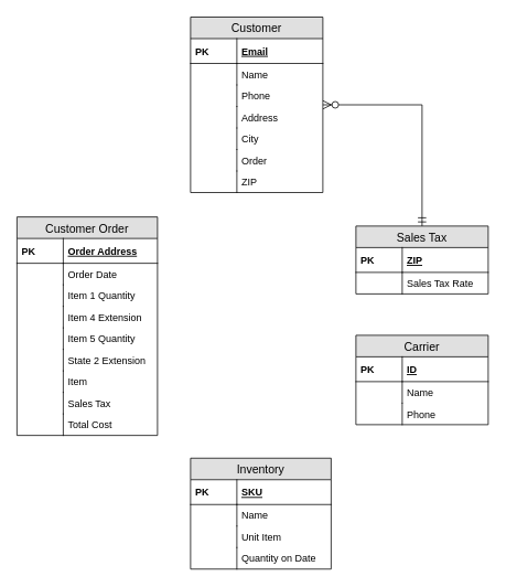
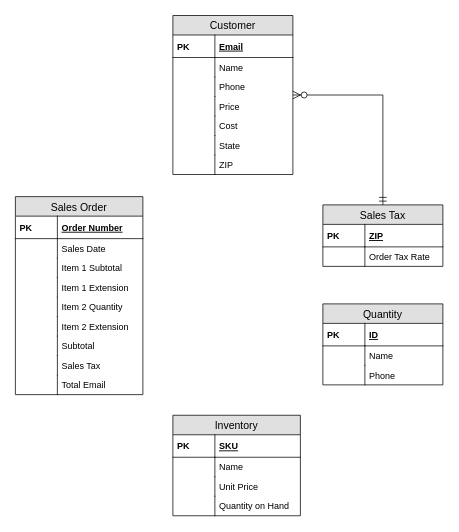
  <mxCell id="0" />
  <mxCell id="1" parent="0" />
  <mxCell id="2" value="Customer" style="swimlane;fontStyle=0;childLayout=stackLayout;horizontal=1;startSize=26;fillColor=#e0e0e0;horizontalStack=0;resizeParent=1;resizeParentMax=0;resizeLast=0;collapsible=1;marginBottom=0;swimlaneFillColor=#ffffff;align=center;fontSize=14;" parent="1" vertex="1"><mxGeometry x="230" y="20" width="160" height="212" as="geometry" /></mxCell>
  <mxCell id="3" value="Email" style="shape=partialRectangle;top=0;left=0;right=0;bottom=1;align=left;verticalAlign=middle;fillColor=none;spacingLeft=60;spacingRight=4;overflow=hidden;rotatable=0;points=[[0,0.5],[1,0.5]];portConstraint=eastwest;dropTarget=0;fontStyle=5;fontSize=12;" parent="2" vertex="1"><mxGeometry y="26" width="160" height="30" as="geometry" /></mxCell>
  <mxCell id="4" value="PK" style="shape=partialRectangle;fontStyle=1;top=0;left=0;bottom=0;fillColor=none;align=left;verticalAlign=middle;spacingLeft=4;spacingRight=4;overflow=hidden;rotatable=0;points=[];portConstraint=eastwest;part=1;fontSize=12;" parent="3" vertex="1" connectable="0"><mxGeometry width="56" height="30" as="geometry" /></mxCell>
  <mxCell id="5" value="Name" style="shape=partialRectangle;top=0;left=0;right=0;bottom=0;align=left;verticalAlign=top;fillColor=none;spacingLeft=60;spacingRight=4;overflow=hidden;rotatable=0;points=[[0,0.5],[1,0.5]];portConstraint=eastwest;dropTarget=0;fontSize=12;" parent="2" vertex="1"><mxGeometry y="56" width="160" height="26" as="geometry" /></mxCell>
  <mxCell id="6" value="" style="shape=partialRectangle;top=0;left=0;bottom=0;fillColor=none;align=left;verticalAlign=top;spacingLeft=4;spacingRight=4;overflow=hidden;rotatable=0;points=[];portConstraint=eastwest;part=1;fontSize=12;" parent="5" vertex="1" connectable="0"><mxGeometry width="56" height="26" as="geometry" /></mxCell>
  <mxCell id="7" value="Phone" style="shape=partialRectangle;top=0;left=0;right=0;bottom=0;align=left;verticalAlign=top;fillColor=none;spacingLeft=60;spacingRight=4;overflow=hidden;rotatable=0;points=[[0,0.5],[1,0.5]];portConstraint=eastwest;dropTarget=0;fontSize=12;" parent="2" vertex="1"><mxGeometry y="82" width="160" height="26" as="geometry" /></mxCell>
  <mxCell id="8" value="" style="shape=partialRectangle;top=0;left=0;bottom=0;fillColor=none;align=left;verticalAlign=top;spacingLeft=4;spacingRight=4;overflow=hidden;rotatable=0;points=[];portConstraint=eastwest;part=1;fontSize=12;" parent="7" vertex="1" connectable="0"><mxGeometry width="56" height="26" as="geometry" /></mxCell>
- <mxCell id="9" value="Address" style="shape=partialRectangle;top=0;left=0;right=0;bottom=0;align=left;verticalAlign=top;fillColor=none;spacingLeft=60;spacingRight=4;overflow=hidden;rotatable=0;points=[[0,0.5],[1,0.5]];portConstraint=eastwest;dropTarget=0;fontSize=12;" parent="2" vertex="1"><mxGeometry y="108" width="160" height="26" as="geometry" /></mxCell>
+ <mxCell id="9" value="Price" style="shape=partialRectangle;top=0;left=0;right=0;bottom=0;align=left;verticalAlign=top;fillColor=none;spacingLeft=60;spacingRight=4;overflow=hidden;rotatable=0;points=[[0,0.5],[1,0.5]];portConstraint=eastwest;dropTarget=0;fontSize=12;" parent="2" vertex="1"><mxGeometry y="108" width="160" height="26" as="geometry" /></mxCell>
  <mxCell id="10" value="" style="shape=partialRectangle;top=0;left=0;bottom=0;fillColor=none;align=left;verticalAlign=top;spacingLeft=4;spacingRight=4;overflow=hidden;rotatable=0;points=[];portConstraint=eastwest;part=1;fontSize=12;" parent="9" vertex="1" connectable="0"><mxGeometry width="56" height="26" as="geometry" /></mxCell>
- <mxCell id="11" value="City" style="shape=partialRectangle;top=0;left=0;right=0;bottom=0;align=left;verticalAlign=top;fillColor=none;spacingLeft=60;spacingRight=4;overflow=hidden;rotatable=0;points=[[0,0.5],[1,0.5]];portConstraint=eastwest;dropTarget=0;fontSize=12;" parent="2" vertex="1"><mxGeometry y="134" width="160" height="26" as="geometry" /></mxCell>
+ <mxCell id="11" value="Cost" style="shape=partialRectangle;top=0;left=0;right=0;bottom=0;align=left;verticalAlign=top;fillColor=none;spacingLeft=60;spacingRight=4;overflow=hidden;rotatable=0;points=[[0,0.5],[1,0.5]];portConstraint=eastwest;dropTarget=0;fontSize=12;" parent="2" vertex="1"><mxGeometry y="134" width="160" height="26" as="geometry" /></mxCell>
  <mxCell id="12" value="" style="shape=partialRectangle;top=0;left=0;bottom=0;fillColor=none;align=left;verticalAlign=top;spacingLeft=4;spacingRight=4;overflow=hidden;rotatable=0;points=[];portConstraint=eastwest;part=1;fontSize=12;" parent="11" vertex="1" connectable="0"><mxGeometry width="56" height="26" as="geometry" /></mxCell>
- <mxCell id="13" value="Order" style="shape=partialRectangle;top=0;left=0;right=0;bottom=0;align=left;verticalAlign=top;fillColor=none;spacingLeft=60;spacingRight=4;overflow=hidden;rotatable=0;points=[[0,0.5],[1,0.5]];portConstraint=eastwest;dropTarget=0;fontSize=12;" parent="2" vertex="1"><mxGeometry y="160" width="160" height="26" as="geometry" /></mxCell>
+ <mxCell id="13" value="State" style="shape=partialRectangle;top=0;left=0;right=0;bottom=0;align=left;verticalAlign=top;fillColor=none;spacingLeft=60;spacingRight=4;overflow=hidden;rotatable=0;points=[[0,0.5],[1,0.5]];portConstraint=eastwest;dropTarget=0;fontSize=12;" parent="2" vertex="1"><mxGeometry y="160" width="160" height="26" as="geometry" /></mxCell>
  <mxCell id="14" value="" style="shape=partialRectangle;top=0;left=0;bottom=0;fillColor=none;align=left;verticalAlign=top;spacingLeft=4;spacingRight=4;overflow=hidden;rotatable=0;points=[];portConstraint=eastwest;part=1;fontSize=12;" parent="13" vertex="1" connectable="0"><mxGeometry width="56" height="26" as="geometry" /></mxCell>
  <mxCell id="15" value="ZIP" style="shape=partialRectangle;top=0;left=0;right=0;bottom=0;align=left;verticalAlign=top;fillColor=none;spacingLeft=60;spacingRight=4;overflow=hidden;rotatable=0;points=[[0,0.5],[1,0.5]];portConstraint=eastwest;dropTarget=0;fontSize=12;" parent="2" vertex="1"><mxGeometry y="186" width="160" height="26" as="geometry" /></mxCell>
  <mxCell id="16" value="" style="shape=partialRectangle;top=0;left=0;bottom=0;fillColor=none;align=left;verticalAlign=top;spacingLeft=4;spacingRight=4;overflow=hidden;rotatable=0;points=[];portConstraint=eastwest;part=1;fontSize=12;" parent="15" vertex="1" connectable="0"><mxGeometry width="56" height="26" as="geometry" /></mxCell>
- <mxCell id="17" value="Carrier" style="swimlane;fontStyle=0;childLayout=stackLayout;horizontal=1;startSize=26;fillColor=#e0e0e0;horizontalStack=0;resizeParent=1;resizeParentMax=0;resizeLast=0;collapsible=1;marginBottom=0;swimlaneFillColor=#ffffff;align=center;fontSize=14;" parent="1" vertex="1"><mxGeometry x="430" y="404.5" width="160" height="108" as="geometry" /></mxCell>
+ <mxCell id="17" value="Quantity" style="swimlane;fontStyle=0;childLayout=stackLayout;horizontal=1;startSize=26;fillColor=#e0e0e0;horizontalStack=0;resizeParent=1;resizeParentMax=0;resizeLast=0;collapsible=1;marginBottom=0;swimlaneFillColor=#ffffff;align=center;fontSize=14;" parent="1" vertex="1"><mxGeometry x="430" y="404.5" width="160" height="108" as="geometry" /></mxCell>
  <mxCell id="18" value="ID" style="shape=partialRectangle;top=0;left=0;right=0;bottom=1;align=left;verticalAlign=middle;fillColor=none;spacingLeft=60;spacingRight=4;overflow=hidden;rotatable=0;points=[[0,0.5],[1,0.5]];portConstraint=eastwest;dropTarget=0;fontStyle=5;fontSize=12;" parent="17" vertex="1"><mxGeometry y="26" width="160" height="30" as="geometry" /></mxCell>
  <mxCell id="19" value="PK" style="shape=partialRectangle;fontStyle=1;top=0;left=0;bottom=0;fillColor=none;align=left;verticalAlign=middle;spacingLeft=4;spacingRight=4;overflow=hidden;rotatable=0;points=[];portConstraint=eastwest;part=1;fontSize=12;" parent="18" vertex="1" connectable="0"><mxGeometry width="56" height="30" as="geometry" /></mxCell>
  <mxCell id="20" value="Name" style="shape=partialRectangle;top=0;left=0;right=0;bottom=0;align=left;verticalAlign=top;fillColor=none;spacingLeft=60;spacingRight=4;overflow=hidden;rotatable=0;points=[[0,0.5],[1,0.5]];portConstraint=eastwest;dropTarget=0;fontSize=12;" parent="17" vertex="1"><mxGeometry y="56" width="160" height="26" as="geometry" /></mxCell>
  <mxCell id="21" value="" style="shape=partialRectangle;top=0;left=0;bottom=0;fillColor=none;align=left;verticalAlign=top;spacingLeft=4;spacingRight=4;overflow=hidden;rotatable=0;points=[];portConstraint=eastwest;part=1;fontSize=12;" parent="20" vertex="1" connectable="0"><mxGeometry width="56" height="26" as="geometry" /></mxCell>
  <mxCell id="22" value="Phone" style="shape=partialRectangle;top=0;left=0;right=0;bottom=0;align=left;verticalAlign=top;fillColor=none;spacingLeft=60;spacingRight=4;overflow=hidden;rotatable=0;points=[[0,0.5],[1,0.5]];portConstraint=eastwest;dropTarget=0;fontSize=12;" parent="17" vertex="1"><mxGeometry y="82" width="160" height="26" as="geometry" /></mxCell>
  <mxCell id="23" value="" style="shape=partialRectangle;top=0;left=0;bottom=0;fillColor=none;align=left;verticalAlign=top;spacingLeft=4;spacingRight=4;overflow=hidden;rotatable=0;points=[];portConstraint=eastwest;part=1;fontSize=12;" parent="22" vertex="1" connectable="0"><mxGeometry width="56" height="26" as="geometry" /></mxCell>
  <mxCell id="24" style="edgeStyle=orthogonalEdgeStyle;rounded=0;orthogonalLoop=1;jettySize=auto;html=1;startArrow=ERmandOne;startFill=0;startSize=8;endArrow=ERzeroToMany;endFill=1;endSize=8;" parent="1" source="25" target="2" edge="1"><mxGeometry relative="1" as="geometry"><Array as="points"><mxPoint x="510" y="126" /></Array></mxGeometry></mxCell>
  <mxCell id="25" value="Sales Tax" style="swimlane;fontStyle=0;childLayout=stackLayout;horizontal=1;startSize=26;fillColor=#e0e0e0;horizontalStack=0;resizeParent=1;resizeParentMax=0;resizeLast=0;collapsible=1;marginBottom=0;swimlaneFillColor=#ffffff;align=center;fontSize=14;" parent="1" vertex="1"><mxGeometry x="430" y="272.5" width="160" height="82" as="geometry" /></mxCell>
  <mxCell id="26" value="ZIP" style="shape=partialRectangle;top=0;left=0;right=0;bottom=1;align=left;verticalAlign=middle;fillColor=none;spacingLeft=60;spacingRight=4;overflow=hidden;rotatable=0;points=[[0,0.5],[1,0.5]];portConstraint=eastwest;dropTarget=0;fontStyle=5;fontSize=12;" parent="25" vertex="1"><mxGeometry y="26" width="160" height="30" as="geometry" /></mxCell>
  <mxCell id="27" value="PK" style="shape=partialRectangle;fontStyle=1;top=0;left=0;bottom=0;fillColor=none;align=left;verticalAlign=middle;spacingLeft=4;spacingRight=4;overflow=hidden;rotatable=0;points=[];portConstraint=eastwest;part=1;fontSize=12;" parent="26" vertex="1" connectable="0"><mxGeometry width="56" height="30" as="geometry" /></mxCell>
- <mxCell id="28" value="Sales Tax Rate" style="shape=partialRectangle;top=0;left=0;right=0;bottom=0;align=left;verticalAlign=top;fillColor=none;spacingLeft=60;spacingRight=4;overflow=hidden;rotatable=0;points=[[0,0.5],[1,0.5]];portConstraint=eastwest;dropTarget=0;fontSize=12;" parent="25" vertex="1"><mxGeometry y="56" width="160" height="26" as="geometry" /></mxCell>
+ <mxCell id="28" value="Order Tax Rate" style="shape=partialRectangle;top=0;left=0;right=0;bottom=0;align=left;verticalAlign=top;fillColor=none;spacingLeft=60;spacingRight=4;overflow=hidden;rotatable=0;points=[[0,0.5],[1,0.5]];portConstraint=eastwest;dropTarget=0;fontSize=12;" parent="25" vertex="1"><mxGeometry y="56" width="160" height="26" as="geometry" /></mxCell>
  <mxCell id="29" value="" style="shape=partialRectangle;top=0;left=0;bottom=0;fillColor=none;align=left;verticalAlign=top;spacingLeft=4;spacingRight=4;overflow=hidden;rotatable=0;points=[];portConstraint=eastwest;part=1;fontSize=12;" parent="28" vertex="1" connectable="0"><mxGeometry width="56" height="26" as="geometry" /></mxCell>
  <mxCell id="30" value="Inventory" style="swimlane;fontStyle=0;childLayout=stackLayout;horizontal=1;startSize=26;fillColor=#e0e0e0;horizontalStack=0;resizeParent=1;resizeParentMax=0;resizeLast=0;collapsible=1;marginBottom=0;swimlaneFillColor=#ffffff;align=center;fontSize=14;" parent="1" vertex="1"><mxGeometry x="230" y="553" width="170" height="134" as="geometry" /></mxCell>
  <mxCell id="31" value="SKU" style="shape=partialRectangle;top=0;left=0;right=0;bottom=1;align=left;verticalAlign=middle;fillColor=none;spacingLeft=60;spacingRight=4;overflow=hidden;rotatable=0;points=[[0,0.5],[1,0.5]];portConstraint=eastwest;dropTarget=0;fontStyle=5;fontSize=12;" parent="30" vertex="1"><mxGeometry y="26" width="170" height="30" as="geometry" /></mxCell>
  <mxCell id="32" value="PK" style="shape=partialRectangle;fontStyle=1;top=0;left=0;bottom=0;fillColor=none;align=left;verticalAlign=middle;spacingLeft=4;spacingRight=4;overflow=hidden;rotatable=0;points=[];portConstraint=eastwest;part=1;fontSize=12;" parent="31" vertex="1" connectable="0"><mxGeometry width="56" height="30" as="geometry" /></mxCell>
  <mxCell id="33" value="Name" style="shape=partialRectangle;top=0;left=0;right=0;bottom=0;align=left;verticalAlign=top;fillColor=none;spacingLeft=60;spacingRight=4;overflow=hidden;rotatable=0;points=[[0,0.5],[1,0.5]];portConstraint=eastwest;dropTarget=0;fontSize=12;" parent="30" vertex="1"><mxGeometry y="56" width="170" height="26" as="geometry" /></mxCell>
  <mxCell id="34" value="" style="shape=partialRectangle;top=0;left=0;bottom=0;fillColor=none;align=left;verticalAlign=top;spacingLeft=4;spacingRight=4;overflow=hidden;rotatable=0;points=[];portConstraint=eastwest;part=1;fontSize=12;" parent="33" vertex="1" connectable="0"><mxGeometry width="56" height="26" as="geometry" /></mxCell>
- <mxCell id="35" value="Unit Item" style="shape=partialRectangle;top=0;left=0;right=0;bottom=0;align=left;verticalAlign=top;fillColor=none;spacingLeft=60;spacingRight=4;overflow=hidden;rotatable=0;points=[[0,0.5],[1,0.5]];portConstraint=eastwest;dropTarget=0;fontSize=12;" parent="30" vertex="1"><mxGeometry y="82" width="170" height="26" as="geometry" /></mxCell>
+ <mxCell id="35" value="Unit Price" style="shape=partialRectangle;top=0;left=0;right=0;bottom=0;align=left;verticalAlign=top;fillColor=none;spacingLeft=60;spacingRight=4;overflow=hidden;rotatable=0;points=[[0,0.5],[1,0.5]];portConstraint=eastwest;dropTarget=0;fontSize=12;" parent="30" vertex="1"><mxGeometry y="82" width="170" height="26" as="geometry" /></mxCell>
  <mxCell id="36" value="" style="shape=partialRectangle;top=0;left=0;bottom=0;fillColor=none;align=left;verticalAlign=top;spacingLeft=4;spacingRight=4;overflow=hidden;rotatable=0;points=[];portConstraint=eastwest;part=1;fontSize=12;" parent="35" vertex="1" connectable="0"><mxGeometry width="56" height="26" as="geometry" /></mxCell>
- <mxCell id="37" value="Quantity on Date" style="shape=partialRectangle;top=0;left=0;right=0;bottom=0;align=left;verticalAlign=top;fillColor=none;spacingLeft=60;spacingRight=4;overflow=hidden;rotatable=0;points=[[0,0.5],[1,0.5]];portConstraint=eastwest;dropTarget=0;fontSize=12;" parent="30" vertex="1"><mxGeometry y="108" width="170" height="26" as="geometry" /></mxCell>
+ <mxCell id="37" value="Quantity on Hand" style="shape=partialRectangle;top=0;left=0;right=0;bottom=0;align=left;verticalAlign=top;fillColor=none;spacingLeft=60;spacingRight=4;overflow=hidden;rotatable=0;points=[[0,0.5],[1,0.5]];portConstraint=eastwest;dropTarget=0;fontSize=12;" parent="30" vertex="1"><mxGeometry y="108" width="170" height="26" as="geometry" /></mxCell>
  <mxCell id="38" value="" style="shape=partialRectangle;top=0;left=0;bottom=0;fillColor=none;align=left;verticalAlign=top;spacingLeft=4;spacingRight=4;overflow=hidden;rotatable=0;points=[];portConstraint=eastwest;part=1;fontSize=12;" parent="37" vertex="1" connectable="0"><mxGeometry width="56" height="26" as="geometry" /></mxCell>
- <mxCell id="39" value="Customer Order" style="swimlane;fontStyle=0;childLayout=stackLayout;horizontal=1;startSize=26;fillColor=#e0e0e0;horizontalStack=0;resizeParent=1;resizeParentMax=0;resizeLast=0;collapsible=1;marginBottom=0;swimlaneFillColor=#ffffff;align=center;fontSize=14;" vertex="1" parent="1"><mxGeometry x="20" y="261.5" width="170" height="264" as="geometry" /></mxCell>
- <mxCell id="40" value="Order Address" style="shape=partialRectangle;top=0;left=0;right=0;bottom=1;align=left;verticalAlign=middle;fillColor=none;spacingLeft=60;spacingRight=4;overflow=hidden;rotatable=0;points=[[0,0.5],[1,0.5]];portConstraint=eastwest;dropTarget=0;fontStyle=5;fontSize=12;" vertex="1" parent="39"><mxGeometry y="26" width="170" height="30" as="geometry" /></mxCell>
+ <mxCell id="39" value="Sales Order" style="swimlane;fontStyle=0;childLayout=stackLayout;horizontal=1;startSize=26;fillColor=#e0e0e0;horizontalStack=0;resizeParent=1;resizeParentMax=0;resizeLast=0;collapsible=1;marginBottom=0;swimlaneFillColor=#ffffff;align=center;fontSize=14;" vertex="1" parent="1"><mxGeometry x="20" y="261.5" width="170" height="264" as="geometry" /></mxCell>
+ <mxCell id="40" value="Order Number" style="shape=partialRectangle;top=0;left=0;right=0;bottom=1;align=left;verticalAlign=middle;fillColor=none;spacingLeft=60;spacingRight=4;overflow=hidden;rotatable=0;points=[[0,0.5],[1,0.5]];portConstraint=eastwest;dropTarget=0;fontStyle=5;fontSize=12;" vertex="1" parent="39"><mxGeometry y="26" width="170" height="30" as="geometry" /></mxCell>
  <mxCell id="41" value="PK" style="shape=partialRectangle;fontStyle=1;top=0;left=0;bottom=0;fillColor=none;align=left;verticalAlign=middle;spacingLeft=4;spacingRight=4;overflow=hidden;rotatable=0;points=[];portConstraint=eastwest;part=1;fontSize=12;" vertex="1" connectable="0" parent="40"><mxGeometry width="56" height="30" as="geometry" /></mxCell>
- <mxCell id="42" value="Order Date" style="shape=partialRectangle;top=0;left=0;right=0;bottom=0;align=left;verticalAlign=top;fillColor=none;spacingLeft=60;spacingRight=4;overflow=hidden;rotatable=0;points=[[0,0.5],[1,0.5]];portConstraint=eastwest;dropTarget=0;fontSize=12;" vertex="1" parent="39"><mxGeometry y="56" width="170" height="26" as="geometry" /></mxCell>
+ <mxCell id="42" value="Sales Date" style="shape=partialRectangle;top=0;left=0;right=0;bottom=0;align=left;verticalAlign=top;fillColor=none;spacingLeft=60;spacingRight=4;overflow=hidden;rotatable=0;points=[[0,0.5],[1,0.5]];portConstraint=eastwest;dropTarget=0;fontSize=12;" vertex="1" parent="39"><mxGeometry y="56" width="170" height="26" as="geometry" /></mxCell>
  <mxCell id="43" value="" style="shape=partialRectangle;top=0;left=0;bottom=0;fillColor=none;align=left;verticalAlign=top;spacingLeft=4;spacingRight=4;overflow=hidden;rotatable=0;points=[];portConstraint=eastwest;part=1;fontSize=12;" vertex="1" connectable="0" parent="42"><mxGeometry width="56" height="26" as="geometry" /></mxCell>
- <mxCell id="44" value="Item 1 Quantity" style="shape=partialRectangle;top=0;left=0;right=0;bottom=0;align=left;verticalAlign=top;fillColor=none;spacingLeft=60;spacingRight=4;overflow=hidden;rotatable=0;points=[[0,0.5],[1,0.5]];portConstraint=eastwest;dropTarget=0;fontSize=12;" vertex="1" parent="39"><mxGeometry y="82" width="170" height="26" as="geometry" /></mxCell>
+ <mxCell id="44" value="Item 1 Subtotal" style="shape=partialRectangle;top=0;left=0;right=0;bottom=0;align=left;verticalAlign=top;fillColor=none;spacingLeft=60;spacingRight=4;overflow=hidden;rotatable=0;points=[[0,0.5],[1,0.5]];portConstraint=eastwest;dropTarget=0;fontSize=12;" vertex="1" parent="39"><mxGeometry y="82" width="170" height="26" as="geometry" /></mxCell>
  <mxCell id="45" value="" style="shape=partialRectangle;top=0;left=0;bottom=0;fillColor=none;align=left;verticalAlign=top;spacingLeft=4;spacingRight=4;overflow=hidden;rotatable=0;points=[];portConstraint=eastwest;part=1;fontSize=12;" vertex="1" connectable="0" parent="44"><mxGeometry width="56" height="26" as="geometry" /></mxCell>
- <mxCell id="46" value="Item 4 Extension" style="shape=partialRectangle;top=0;left=0;right=0;bottom=0;align=left;verticalAlign=top;fillColor=none;spacingLeft=60;spacingRight=4;overflow=hidden;rotatable=0;points=[[0,0.5],[1,0.5]];portConstraint=eastwest;dropTarget=0;fontSize=12;" vertex="1" parent="39"><mxGeometry y="108" width="170" height="26" as="geometry" /></mxCell>
+ <mxCell id="46" value="Item 1 Extension" style="shape=partialRectangle;top=0;left=0;right=0;bottom=0;align=left;verticalAlign=top;fillColor=none;spacingLeft=60;spacingRight=4;overflow=hidden;rotatable=0;points=[[0,0.5],[1,0.5]];portConstraint=eastwest;dropTarget=0;fontSize=12;" vertex="1" parent="39"><mxGeometry y="108" width="170" height="26" as="geometry" /></mxCell>
  <mxCell id="47" value="" style="shape=partialRectangle;top=0;left=0;bottom=0;fillColor=none;align=left;verticalAlign=top;spacingLeft=4;spacingRight=4;overflow=hidden;rotatable=0;points=[];portConstraint=eastwest;part=1;fontSize=12;" vertex="1" connectable="0" parent="46"><mxGeometry width="56" height="26" as="geometry" /></mxCell>
- <mxCell id="48" value="Item 5 Quantity" style="shape=partialRectangle;top=0;left=0;right=0;bottom=0;align=left;verticalAlign=top;fillColor=none;spacingLeft=60;spacingRight=4;overflow=hidden;rotatable=0;points=[[0,0.5],[1,0.5]];portConstraint=eastwest;dropTarget=0;fontSize=12;" vertex="1" parent="39"><mxGeometry y="134" width="170" height="26" as="geometry" /></mxCell>
+ <mxCell id="48" value="Item 2 Quantity" style="shape=partialRectangle;top=0;left=0;right=0;bottom=0;align=left;verticalAlign=top;fillColor=none;spacingLeft=60;spacingRight=4;overflow=hidden;rotatable=0;points=[[0,0.5],[1,0.5]];portConstraint=eastwest;dropTarget=0;fontSize=12;" vertex="1" parent="39"><mxGeometry y="134" width="170" height="26" as="geometry" /></mxCell>
  <mxCell id="49" value="" style="shape=partialRectangle;top=0;left=0;bottom=0;fillColor=none;align=left;verticalAlign=top;spacingLeft=4;spacingRight=4;overflow=hidden;rotatable=0;points=[];portConstraint=eastwest;part=1;fontSize=12;" vertex="1" connectable="0" parent="48"><mxGeometry width="56" height="26" as="geometry" /></mxCell>
- <mxCell id="50" value="State 2 Extension" style="shape=partialRectangle;top=0;left=0;right=0;bottom=0;align=left;verticalAlign=top;fillColor=none;spacingLeft=60;spacingRight=4;overflow=hidden;rotatable=0;points=[[0,0.5],[1,0.5]];portConstraint=eastwest;dropTarget=0;fontSize=12;" vertex="1" parent="39"><mxGeometry y="160" width="170" height="26" as="geometry" /></mxCell>
+ <mxCell id="50" value="Item 2 Extension" style="shape=partialRectangle;top=0;left=0;right=0;bottom=0;align=left;verticalAlign=top;fillColor=none;spacingLeft=60;spacingRight=4;overflow=hidden;rotatable=0;points=[[0,0.5],[1,0.5]];portConstraint=eastwest;dropTarget=0;fontSize=12;" vertex="1" parent="39"><mxGeometry y="160" width="170" height="26" as="geometry" /></mxCell>
  <mxCell id="51" value="" style="shape=partialRectangle;top=0;left=0;bottom=0;fillColor=none;align=left;verticalAlign=top;spacingLeft=4;spacingRight=4;overflow=hidden;rotatable=0;points=[];portConstraint=eastwest;part=1;fontSize=12;" vertex="1" connectable="0" parent="50"><mxGeometry width="56" height="26" as="geometry" /></mxCell>
- <mxCell id="52" value="Item" style="shape=partialRectangle;top=0;left=0;right=0;bottom=0;align=left;verticalAlign=top;fillColor=none;spacingLeft=60;spacingRight=4;overflow=hidden;rotatable=0;points=[[0,0.5],[1,0.5]];portConstraint=eastwest;dropTarget=0;fontSize=12;" vertex="1" parent="39"><mxGeometry y="186" width="170" height="26" as="geometry" /></mxCell>
+ <mxCell id="52" value="Subtotal" style="shape=partialRectangle;top=0;left=0;right=0;bottom=0;align=left;verticalAlign=top;fillColor=none;spacingLeft=60;spacingRight=4;overflow=hidden;rotatable=0;points=[[0,0.5],[1,0.5]];portConstraint=eastwest;dropTarget=0;fontSize=12;" vertex="1" parent="39"><mxGeometry y="186" width="170" height="26" as="geometry" /></mxCell>
  <mxCell id="53" value="" style="shape=partialRectangle;top=0;left=0;bottom=0;fillColor=none;align=left;verticalAlign=top;spacingLeft=4;spacingRight=4;overflow=hidden;rotatable=0;points=[];portConstraint=eastwest;part=1;fontSize=12;" vertex="1" connectable="0" parent="52"><mxGeometry width="56" height="26" as="geometry" /></mxCell>
  <mxCell id="54" value="Sales Tax" style="shape=partialRectangle;top=0;left=0;right=0;bottom=0;align=left;verticalAlign=top;fillColor=none;spacingLeft=60;spacingRight=4;overflow=hidden;rotatable=0;points=[[0,0.5],[1,0.5]];portConstraint=eastwest;dropTarget=0;fontSize=12;" vertex="1" parent="39"><mxGeometry y="212" width="170" height="26" as="geometry" /></mxCell>
  <mxCell id="55" value="" style="shape=partialRectangle;top=0;left=0;bottom=0;fillColor=none;align=left;verticalAlign=top;spacingLeft=4;spacingRight=4;overflow=hidden;rotatable=0;points=[];portConstraint=eastwest;part=1;fontSize=12;" vertex="1" connectable="0" parent="54"><mxGeometry width="56" height="26" as="geometry" /></mxCell>
- <mxCell id="56" value="Total Cost" style="shape=partialRectangle;top=0;left=0;right=0;bottom=0;align=left;verticalAlign=top;fillColor=none;spacingLeft=60;spacingRight=4;overflow=hidden;rotatable=0;points=[[0,0.5],[1,0.5]];portConstraint=eastwest;dropTarget=0;fontSize=12;" vertex="1" parent="39"><mxGeometry y="238" width="170" height="26" as="geometry" /></mxCell>
+ <mxCell id="56" value="Total Email" style="shape=partialRectangle;top=0;left=0;right=0;bottom=0;align=left;verticalAlign=top;fillColor=none;spacingLeft=60;spacingRight=4;overflow=hidden;rotatable=0;points=[[0,0.5],[1,0.5]];portConstraint=eastwest;dropTarget=0;fontSize=12;" vertex="1" parent="39"><mxGeometry y="238" width="170" height="26" as="geometry" /></mxCell>
  <mxCell id="57" value="" style="shape=partialRectangle;top=0;left=0;bottom=0;fillColor=none;align=left;verticalAlign=top;spacingLeft=4;spacingRight=4;overflow=hidden;rotatable=0;points=[];portConstraint=eastwest;part=1;fontSize=12;" vertex="1" connectable="0" parent="56"><mxGeometry width="56" height="26" as="geometry" /></mxCell>
